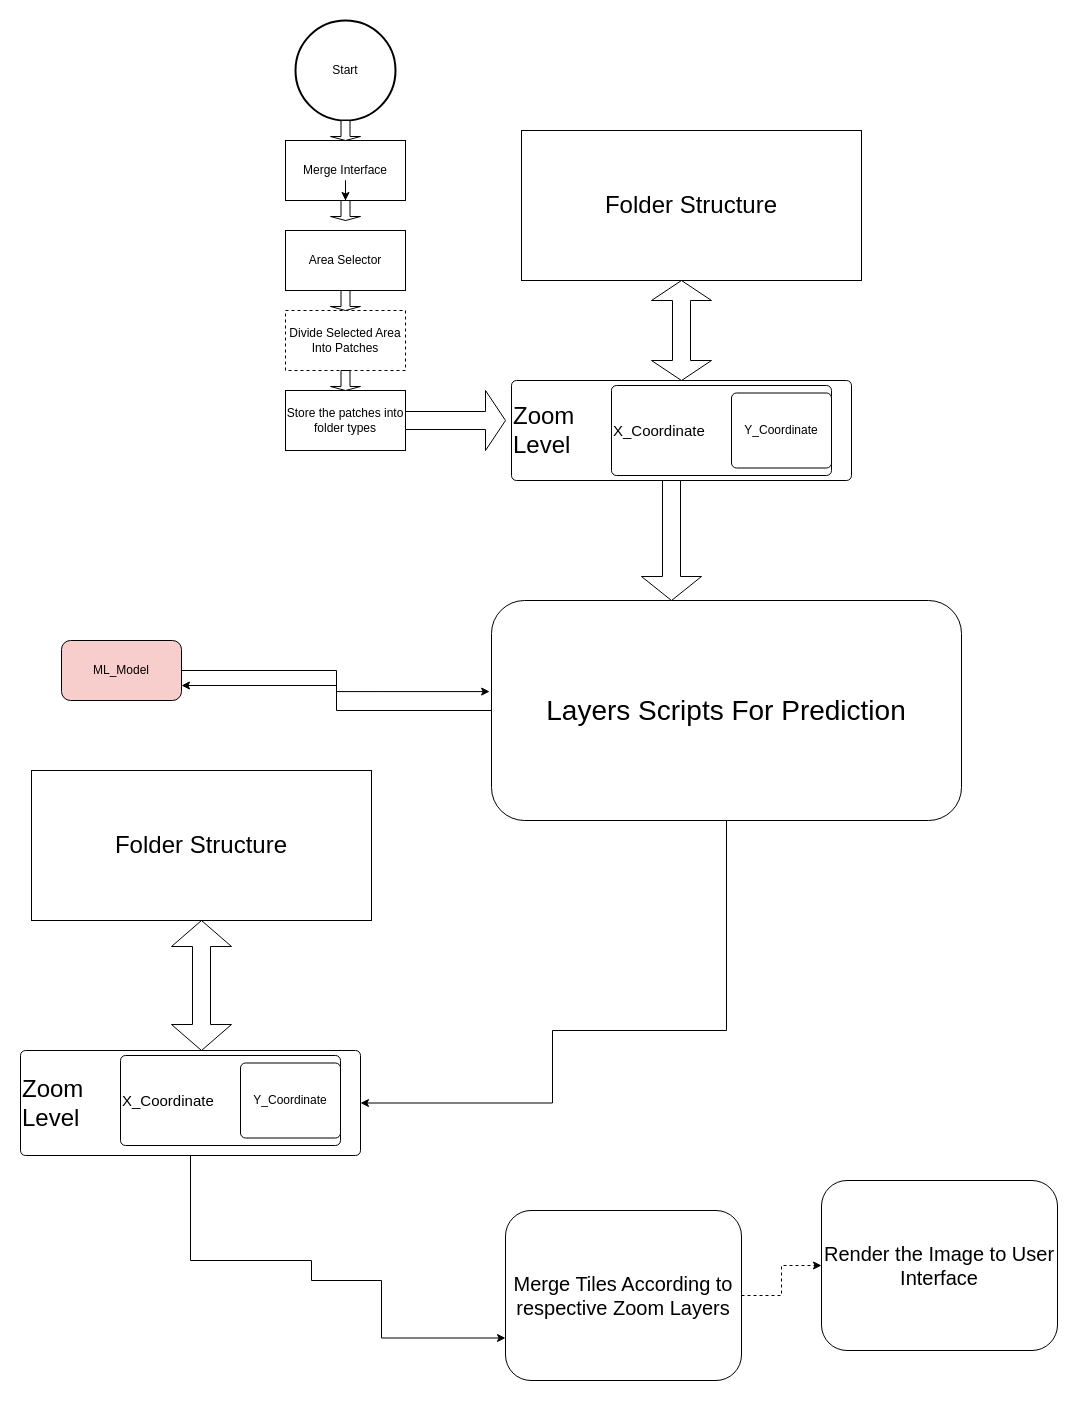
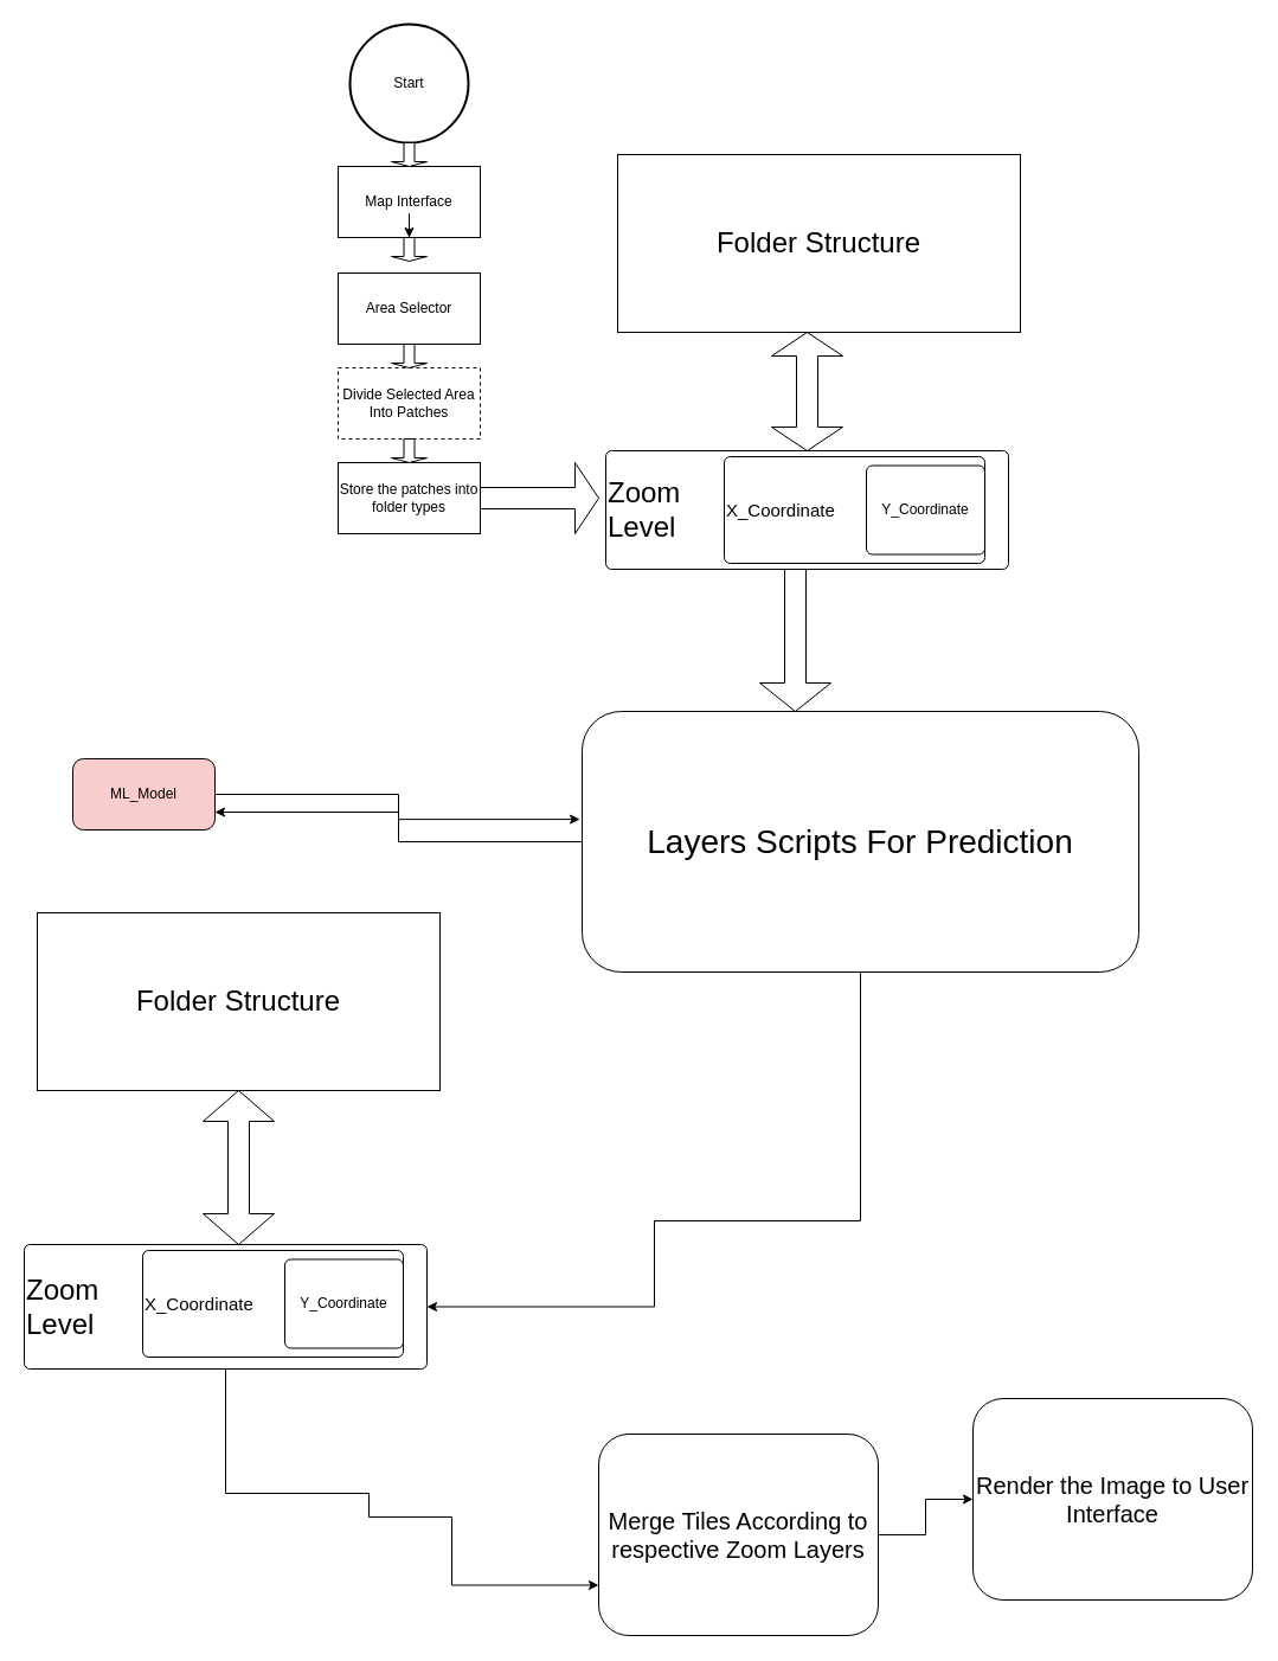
  <mxCell id="0" />
  <mxCell id="1" parent="0" />
  <mxCell id="2" value="Start" style="strokeWidth=2;html=1;shape=mxgraph.flowchart.start_2;whiteSpace=wrap;" vertex="1" parent="1"><mxGeometry x="295" y="20" width="100" height="100" as="geometry" /></mxCell>
  <mxCell id="3" value="" style="edgeStyle=orthogonalEdgeStyle;rounded=0;orthogonalLoop=1;jettySize=auto;html=1;" edge="1" parent="1" source="18" target="6"><mxGeometry relative="1" as="geometry" /></mxCell>
- <mxCell id="4" value="Merge Interface" style="rounded=0;whiteSpace=wrap;html=1;" vertex="1" parent="1"><mxGeometry x="285" y="140" width="120" height="60" as="geometry" /></mxCell>
+ <mxCell id="4" value="Map Interface" style="rounded=0;whiteSpace=wrap;html=1;" vertex="1" parent="1"><mxGeometry x="285" y="140" width="120" height="60" as="geometry" /></mxCell>
  <mxCell id="5" value="Area Selector" style="rounded=0;whiteSpace=wrap;html=1;" vertex="1" parent="1"><mxGeometry x="285" y="230" width="120" height="60" as="geometry" /></mxCell>
  <mxCell id="6" value="Divide Selected Area Into Patches" style="rounded=0;whiteSpace=wrap;html=1;dashed=1;" vertex="1" parent="1"><mxGeometry x="285" y="310" width="120" height="60" as="geometry" /></mxCell>
  <mxCell id="7" value="Store the patches into folder types" style="rounded=0;whiteSpace=wrap;html=1;" vertex="1" parent="1"><mxGeometry x="285" y="390" width="120" height="60" as="geometry" /></mxCell>
  <mxCell id="8" value="&lt;font style=&quot;font-size: 24px;&quot;&gt;Zoom&lt;br&gt;Level&lt;/font&gt;" style="rounded=1;absoluteArcSize=1;html=1;arcSize=10;align=left;" vertex="1" parent="1"><mxGeometry x="511" y="380" width="340" height="100" as="geometry" /></mxCell>
  <mxCell id="9" value="" style="html=1;shape=mxgraph.er.anchor;whiteSpace=wrap;" vertex="1" parent="8"><mxGeometry width="170" height="100" as="geometry" /></mxCell>
  <mxCell id="10" value="&lt;font style=&quot;font-size: 15px;&quot;&gt;X_Coordinate&lt;/font&gt;" style="rounded=1;absoluteArcSize=1;html=1;arcSize=10;whiteSpace=wrap;points=[];strokeColor=inherit;fillColor=inherit;align=left;" vertex="1" parent="8"><mxGeometry x="100" y="5" width="220" height="90" as="geometry" /></mxCell>
  <mxCell id="11" value="Y_Coordinate" style="rounded=1;absoluteArcSize=1;html=1;arcSize=10;whiteSpace=wrap;points=[];strokeColor=inherit;fillColor=inherit;" vertex="1" parent="8"><mxGeometry x="220" y="12.5" width="100" height="75" as="geometry" /></mxCell>
  <mxCell id="12" value="" style="shape=singleArrow;whiteSpace=wrap;html=1;" vertex="1" parent="1"><mxGeometry x="405" y="390" width="100" height="60" as="geometry" /></mxCell>
  <mxCell id="13" value="&lt;font style=&quot;font-size: 24px;&quot;&gt;Folder Structure&lt;/font&gt;" style="rounded=0;whiteSpace=wrap;html=1;" vertex="1" parent="1"><mxGeometry x="521" y="130" width="340" height="150" as="geometry" /></mxCell>
  <mxCell id="14" value="" style="shape=doubleArrow;direction=south;whiteSpace=wrap;html=1;" vertex="1" parent="1"><mxGeometry x="651" y="280" width="60" height="100" as="geometry" /></mxCell>
  <mxCell id="15" value="" style="shape=singleArrow;direction=south;whiteSpace=wrap;html=1;" vertex="1" parent="1"><mxGeometry x="330" y="120" width="30" height="20" as="geometry" /></mxCell>
  <mxCell id="16" value="" style="edgeStyle=orthogonalEdgeStyle;rounded=0;orthogonalLoop=1;jettySize=auto;html=1;" edge="1" parent="1" source="4" target="17"><mxGeometry relative="1" as="geometry"><mxPoint x="345" y="200" as="sourcePoint" /><mxPoint x="345" y="310" as="targetPoint" /></mxGeometry></mxCell>
  <mxCell id="17" value="" style="shape=singleArrow;direction=south;whiteSpace=wrap;html=1;" vertex="1" parent="1"><mxGeometry x="330" y="200" width="30" height="20" as="geometry" /></mxCell>
  <mxCell id="18" value="" style="shape=singleArrow;direction=south;whiteSpace=wrap;html=1;" vertex="1" parent="1"><mxGeometry x="330" y="290" width="30" height="20" as="geometry" /></mxCell>
  <mxCell id="19" value="" style="shape=singleArrow;direction=south;whiteSpace=wrap;html=1;" vertex="1" parent="1"><mxGeometry x="330" y="370" width="30" height="20" as="geometry" /></mxCell>
  <mxCell id="20" value="" style="edgeStyle=orthogonalEdgeStyle;rounded=0;orthogonalLoop=1;jettySize=auto;html=1;entryX=1;entryY=0.75;entryDx=0;entryDy=0;" edge="1" parent="1" source="22" target="25"><mxGeometry relative="1" as="geometry"><mxPoint x="411" y="710" as="targetPoint" /></mxGeometry></mxCell>
  <mxCell id="21" value="" style="edgeStyle=orthogonalEdgeStyle;rounded=0;orthogonalLoop=1;jettySize=auto;html=1;entryX=1;entryY=0.5;entryDx=0;entryDy=0;" edge="1" parent="1" source="22" target="28"><mxGeometry relative="1" as="geometry"><mxPoint x="551" y="1040" as="targetPoint" /><Array as="points"><mxPoint x="726" y="1030" /><mxPoint x="552" y="1030" /><mxPoint x="552" y="1103" /></Array></mxGeometry></mxCell>
  <mxCell id="22" value="&lt;font style=&quot;font-size: 28px;&quot;&gt;Layers Scripts For Prediction&lt;/font&gt;" style="rounded=1;whiteSpace=wrap;html=1;" vertex="1" parent="1"><mxGeometry x="491" y="600" width="470" height="220" as="geometry" /></mxCell>
  <mxCell id="23" value="" style="shape=singleArrow;direction=south;whiteSpace=wrap;html=1;" vertex="1" parent="1"><mxGeometry x="641" y="480" width="60" height="120" as="geometry" /></mxCell>
  <mxCell id="24" value="" style="edgeStyle=orthogonalEdgeStyle;rounded=0;orthogonalLoop=1;jettySize=auto;html=1;entryX=-0.004;entryY=0.414;entryDx=0;entryDy=0;entryPerimeter=0;" edge="1" parent="1" source="25" target="22"><mxGeometry relative="1" as="geometry"><mxPoint x="261" y="670" as="targetPoint" /></mxGeometry></mxCell>
  <mxCell id="25" value="ML_Model" style="rounded=1;whiteSpace=wrap;html=1;fillColor=#f8cecc;" vertex="1" parent="1"><mxGeometry x="61" y="640" width="120" height="60" as="geometry" /></mxCell>
  <mxCell id="26" value="&lt;font style=&quot;font-size: 24px;&quot;&gt;Folder Structure&lt;/font&gt;" style="rounded=0;whiteSpace=wrap;html=1;" vertex="1" parent="1"><mxGeometry x="31" y="770" width="340" height="150" as="geometry" /></mxCell>
  <mxCell id="27" value="" style="edgeStyle=orthogonalEdgeStyle;rounded=0;orthogonalLoop=1;jettySize=auto;html=1;entryX=0;entryY=0.75;entryDx=0;entryDy=0;" edge="1" parent="1" source="28" target="34"><mxGeometry relative="1" as="geometry"><mxPoint x="341" y="1280" as="targetPoint" /><Array as="points"><mxPoint x="190" y="1260" /><mxPoint x="311" y="1260" /><mxPoint x="311" y="1280" /><mxPoint x="381" y="1280" /></Array></mxGeometry></mxCell>
  <mxCell id="28" value="&lt;font style=&quot;font-size: 24px;&quot;&gt;Zoom&lt;br&gt;Level&lt;/font&gt;" style="rounded=1;absoluteArcSize=1;html=1;arcSize=10;align=left;" vertex="1" parent="1"><mxGeometry x="20" y="1050" width="340" height="105" as="geometry" /></mxCell>
  <mxCell id="29" value="" style="html=1;shape=mxgraph.er.anchor;whiteSpace=wrap;" vertex="1" parent="28"><mxGeometry width="170" height="100" as="geometry" /></mxCell>
  <mxCell id="30" value="&lt;font style=&quot;font-size: 15px;&quot;&gt;X_Coordinate&lt;/font&gt;" style="rounded=1;absoluteArcSize=1;html=1;arcSize=10;whiteSpace=wrap;points=[];strokeColor=inherit;fillColor=inherit;align=left;" vertex="1" parent="28"><mxGeometry x="100" y="5" width="220" height="90" as="geometry" /></mxCell>
  <mxCell id="31" value="Y_Coordinate" style="rounded=1;absoluteArcSize=1;html=1;arcSize=10;whiteSpace=wrap;points=[];strokeColor=inherit;fillColor=inherit;" vertex="1" parent="28"><mxGeometry x="220" y="12.5" width="100" height="75" as="geometry" /></mxCell>
  <mxCell id="32" value="" style="shape=doubleArrow;direction=south;whiteSpace=wrap;html=1;" vertex="1" parent="1"><mxGeometry x="171" y="920" width="60" height="130" as="geometry" /></mxCell>
- <mxCell id="33" value="" style="edgeStyle=orthogonalEdgeStyle;rounded=0;orthogonalLoop=1;jettySize=auto;html=1;dashed=1;" edge="1" parent="1" source="34" target="35"><mxGeometry relative="1" as="geometry" /></mxCell>
+ <mxCell id="33" value="" style="edgeStyle=orthogonalEdgeStyle;rounded=0;orthogonalLoop=1;jettySize=auto;html=1;" edge="1" parent="1" source="34" target="35"><mxGeometry relative="1" as="geometry" /></mxCell>
  <mxCell id="34" value="&lt;font style=&quot;font-size: 20px;&quot;&gt;Merge Tiles According to respective Zoom Layers&lt;/font&gt;" style="rounded=1;whiteSpace=wrap;html=1;" vertex="1" parent="1"><mxGeometry x="505" y="1210" width="236" height="170" as="geometry" /></mxCell>
  <mxCell id="35" value="&lt;font style=&quot;font-size: 20px;&quot;&gt;Render the Image to User Interface&lt;/font&gt;" style="rounded=1;whiteSpace=wrap;html=1;" vertex="1" parent="1"><mxGeometry x="821" y="1180" width="236" height="170" as="geometry" /></mxCell>
